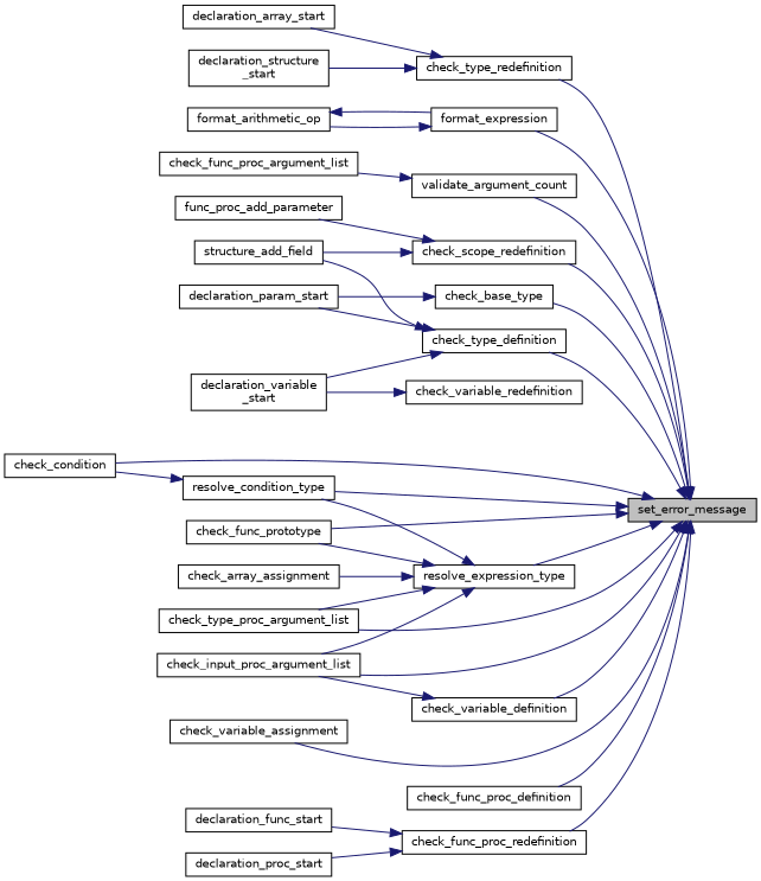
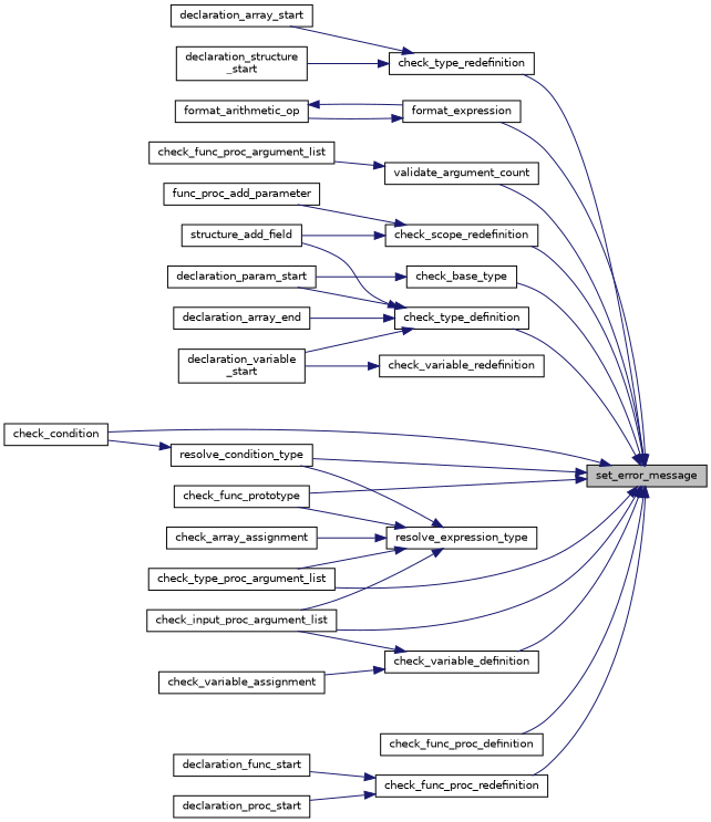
  digraph {
    rankdir=RL
    node [color=black fillcolor=white fontname=Helvetica fontsize=10 shape=record style=filled]
    edge [color=midnightblue dir=back fontname=Helvetica fontsize=10 labelfontname=Helvetica labelfontsize=10 style=solid]
    n1 [fillcolor=grey75 fontcolor=black height=0.2 label=set_error_message width=0.4]
    n2 [height=0.2 label=check_base_type width=0.4]
    n3 [height=0.2 label=check_condition width=0.4]
    n4 [height=0.2 label=check_func_proc_definition width=0.4]
    n5 [height=0.2 label=check_func_proc_redefinition width=0.4]
    n6 [height=0.2 label=check_func_prototype width=0.4]
    n7 [height=0.2 label=check_input_proc_argument_list width=0.4]
    n8 [height=0.2 label=check_type_proc_argument_list width=0.4]
    n9 [height=0.2 label=check_scope_redefinition width=0.4]
    n10 [height=0.2 label=check_type_definition width=0.4]
    n11 [height=0.2 label=check_type_redefinition width=0.4]
    n12 [height=0.2 label=check_variable_assignment width=0.4]
    n13 [height=0.2 label=check_variable_definition width=0.4]
    n14 [height=0.2 label=format_expression width=0.4]
    n15 [height=0.2 label=resolve_condition_type width=0.4]
    n16 [height=0.2 label=resolve_expression_type width=0.4]
    n17 [height=0.2 label=validate_argument_count width=0.4]
    n18 [height=0.2 label=check_array_assignment width=0.4]
    n19 [height=0.2 label=declaration_param_start width=0.4]
    n20 [height=0.2 label=declaration_func_start width=0.4]
    n21 [height=0.2 label=declaration_proc_start width=0.4]
    n22 [height=0.2 label=func_proc_add_parameter width=0.4]
    n23 [height=0.2 label=structure_add_field width=0.4]
+   n24 [height=0.2 label=declaration_array_end width=0.4]
    n25 [height=0.2 label="declaration_variable\l_start" width=0.4]
    n26 [height=0.2 label=declaration_array_start width=0.4]
    n27 [height=0.2 label="declaration_structure\l_start" width=0.4]
    n28 [height=0.2 label=check_variable_redefinition width=0.4]
    n29 [height=0.2 label=format_arithmetic_op width=0.4]
    n30 [height=0.2 label=check_func_proc_argument_list width=0.4]
    n1 -> n2
    n1 -> n3
    n1 -> n4
    n1 -> n5
    n1 -> n6
    n1 -> n7
    n1 -> n8
    n1 -> n9
    n1 -> n10
    n1 -> n11
-   n1 -> n12
+   n13 -> n12
    n1 -> n13
    n1 -> n14
    n1 -> n15
-   n1 -> n16
    n1 -> n17
    n2 -> n19
    n5 -> n20
    n5 -> n21
    n9 -> n22
    n9 -> n23
    n10 -> n19
    n10 -> n23
+   n10 -> n24
    n10 -> n25
    n11 -> n26
    n11 -> n27
    n13 -> n7
    n14 -> n29
    n15 -> n3
    n16 -> n6
    n16 -> n7
    n16 -> n8
    n16 -> n15
    n16 -> n18
    n17 -> n30
    n28 -> n25
    n29 -> n14
  }
